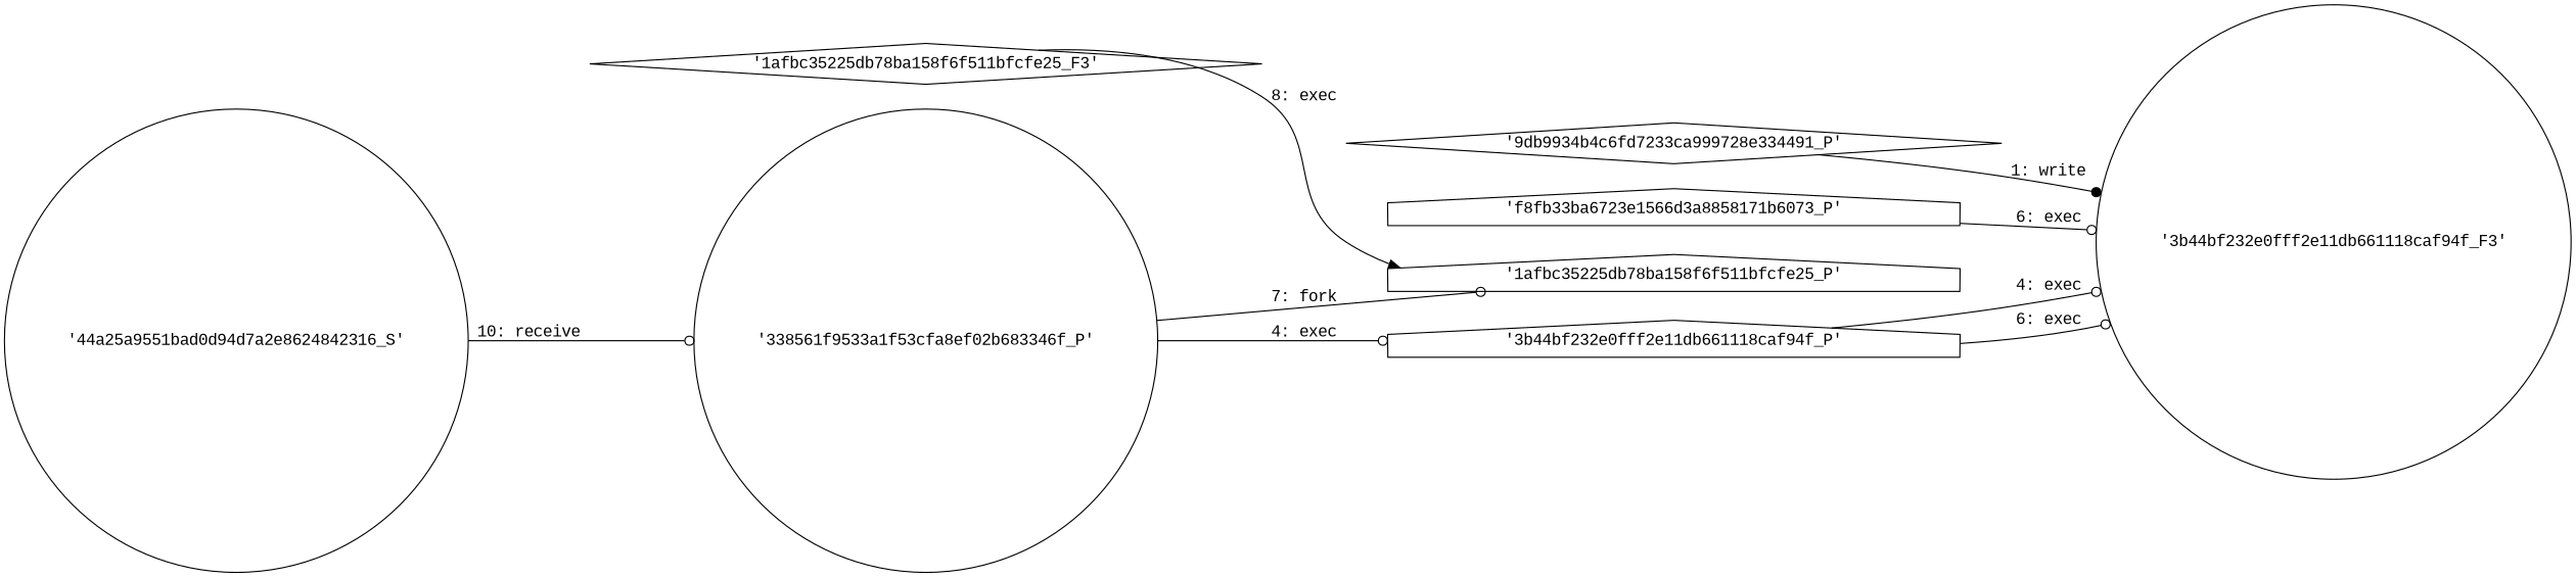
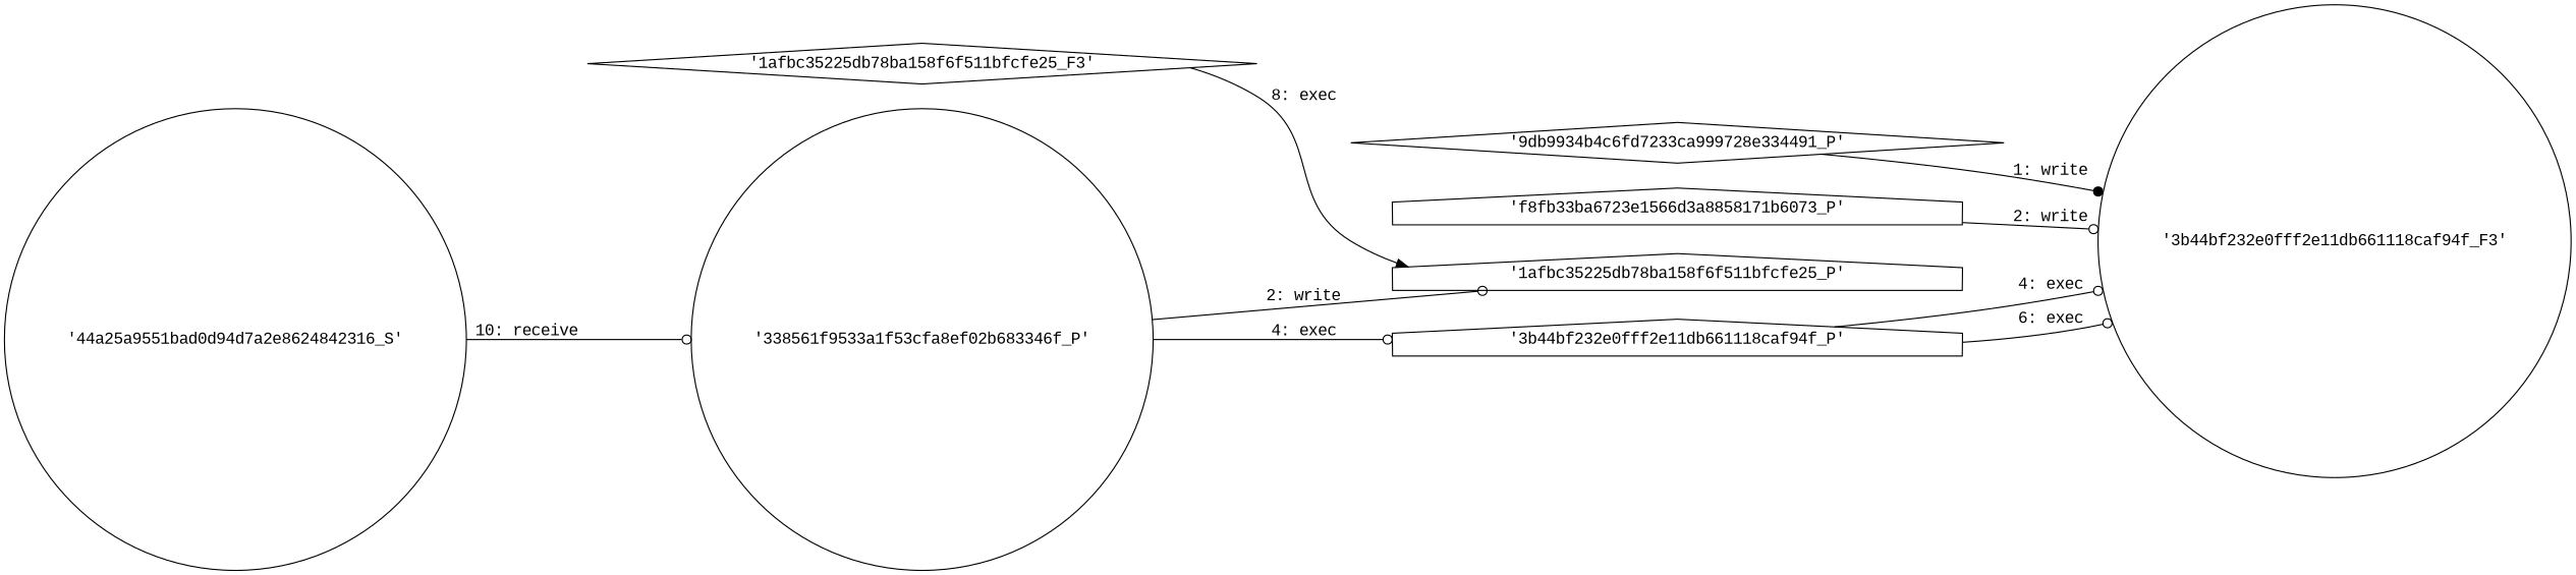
  digraph {
    engine=neato
    fixedsize=false
    fontname="Liberation Mono"
    fontsize=10
    nodesep=0.3
    rankdir=LR
    ranksep=0
    splines=true
    node [fontname="Liberation Mono" node_type=Process shape=circle]
    edge [arrowhead=odot fontname="Liberation Mono"]
    "'3b44bf232e0fff2e11db661118caf94f_F3'" [node_type=File]
    "'9db9934b4c6fd7233ca999728e334491_P'" [shape=diamond]
    "'f8fb33ba6723e1566d3a8858171b6073_P'" [shape=house]
    "'3b44bf232e0fff2e11db661118caf94f_P'" [shape=house]
    "'338561f9533a1f53cfa8ef02b683346f_P'"
    "'1afbc35225db78ba158f6f511bfcfe25_P'" [shape=house]
    "'1afbc35225db78ba158f6f511bfcfe25_F3'" [node_type=File shape=diamond]
    "'44a25a9551bad0d94d7a2e8624842316_S'" [node_type=Socket]
    "'9db9934b4c6fd7233ca999728e334491_P'" -> "'3b44bf232e0fff2e11db661118caf94f_F3'" [arrowhead=dot label="1: write"]
-   "'f8fb33ba6723e1566d3a8858171b6073_P'" -> "'3b44bf232e0fff2e11db661118caf94f_F3'" [label="6: exec"]
+   "'f8fb33ba6723e1566d3a8858171b6073_P'" -> "'3b44bf232e0fff2e11db661118caf94f_F3'" [label="2: write"]
    "'3b44bf232e0fff2e11db661118caf94f_P'" -> "'3b44bf232e0fff2e11db661118caf94f_F3'" [label="4: exec"]
    "'3b44bf232e0fff2e11db661118caf94f_P'" -> "'3b44bf232e0fff2e11db661118caf94f_F3'" [label="6: exec"]
    "'338561f9533a1f53cfa8ef02b683346f_P'" -> "'3b44bf232e0fff2e11db661118caf94f_P'" [label="4: exec"]
-   "'338561f9533a1f53cfa8ef02b683346f_P'" -> "'1afbc35225db78ba158f6f511bfcfe25_P'" [label="7: fork"]
+   "'338561f9533a1f53cfa8ef02b683346f_P'" -> "'1afbc35225db78ba158f6f511bfcfe25_P'" [label="2: write"]
    "'1afbc35225db78ba158f6f511bfcfe25_F3'" -> "'1afbc35225db78ba158f6f511bfcfe25_P'" [arrowhead=normal label="8: exec"]
    "'44a25a9551bad0d94d7a2e8624842316_S'" -> "'338561f9533a1f53cfa8ef02b683346f_P'" [label="10: receive"]
  }
